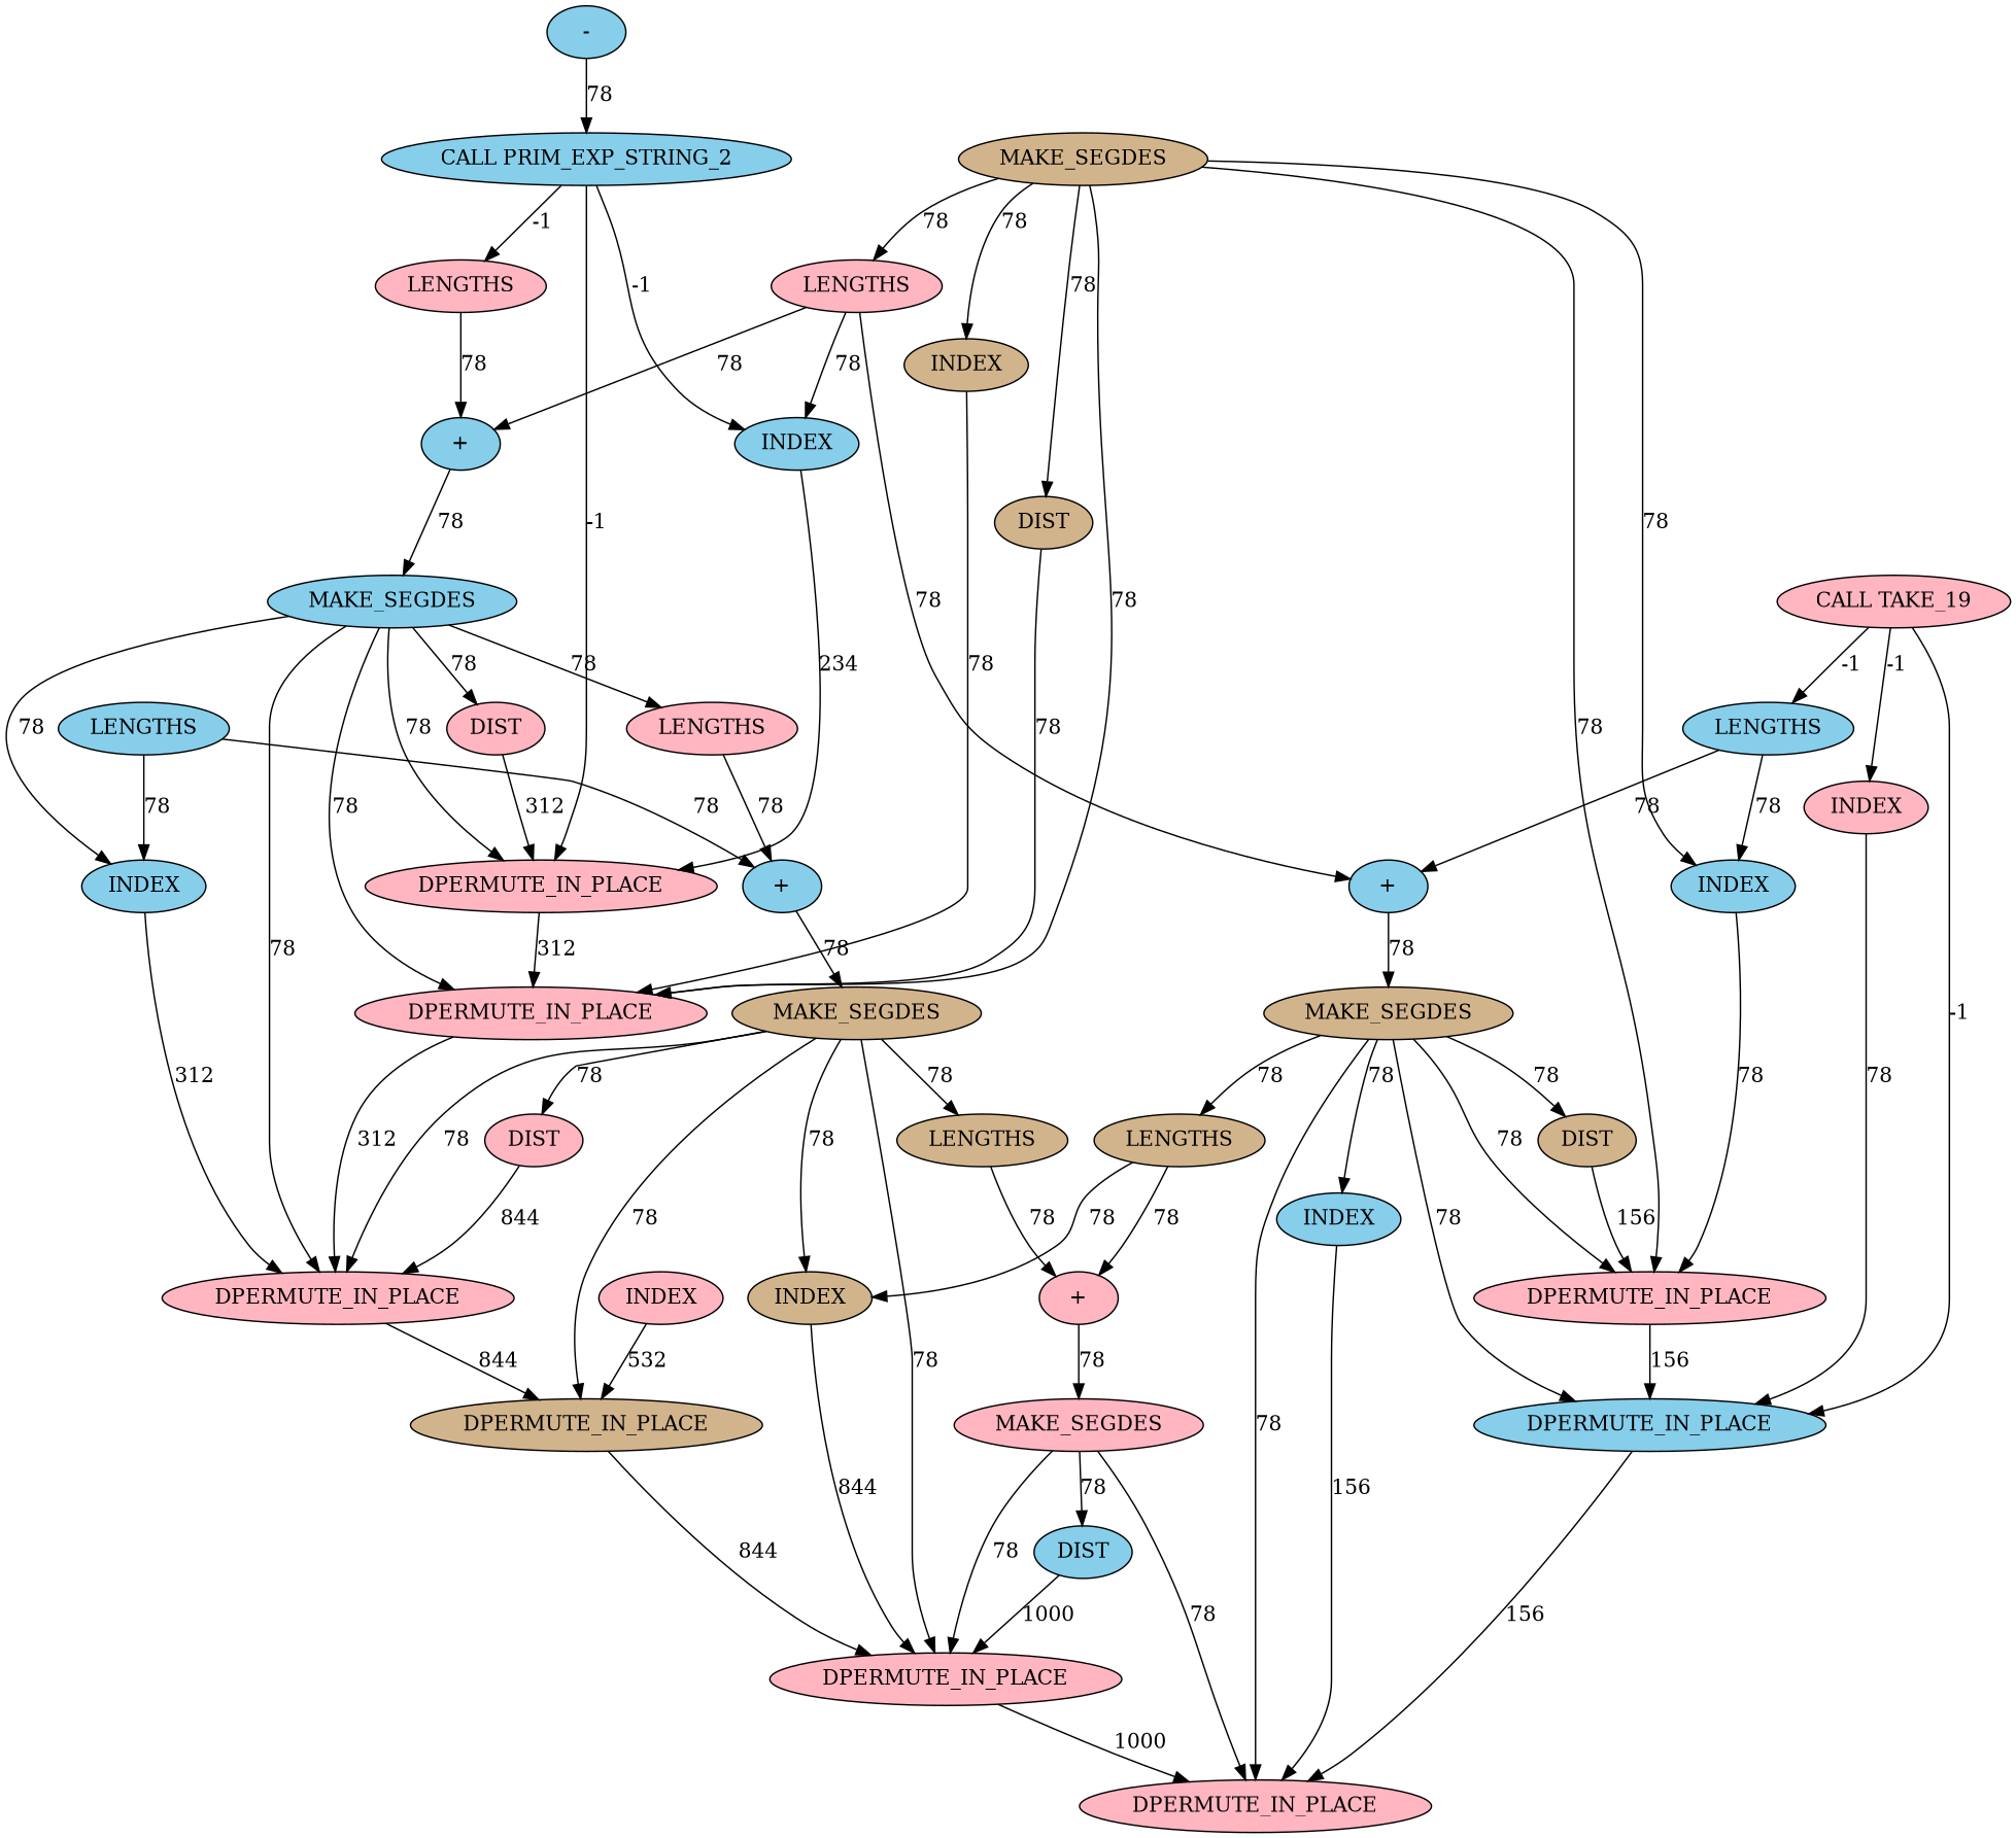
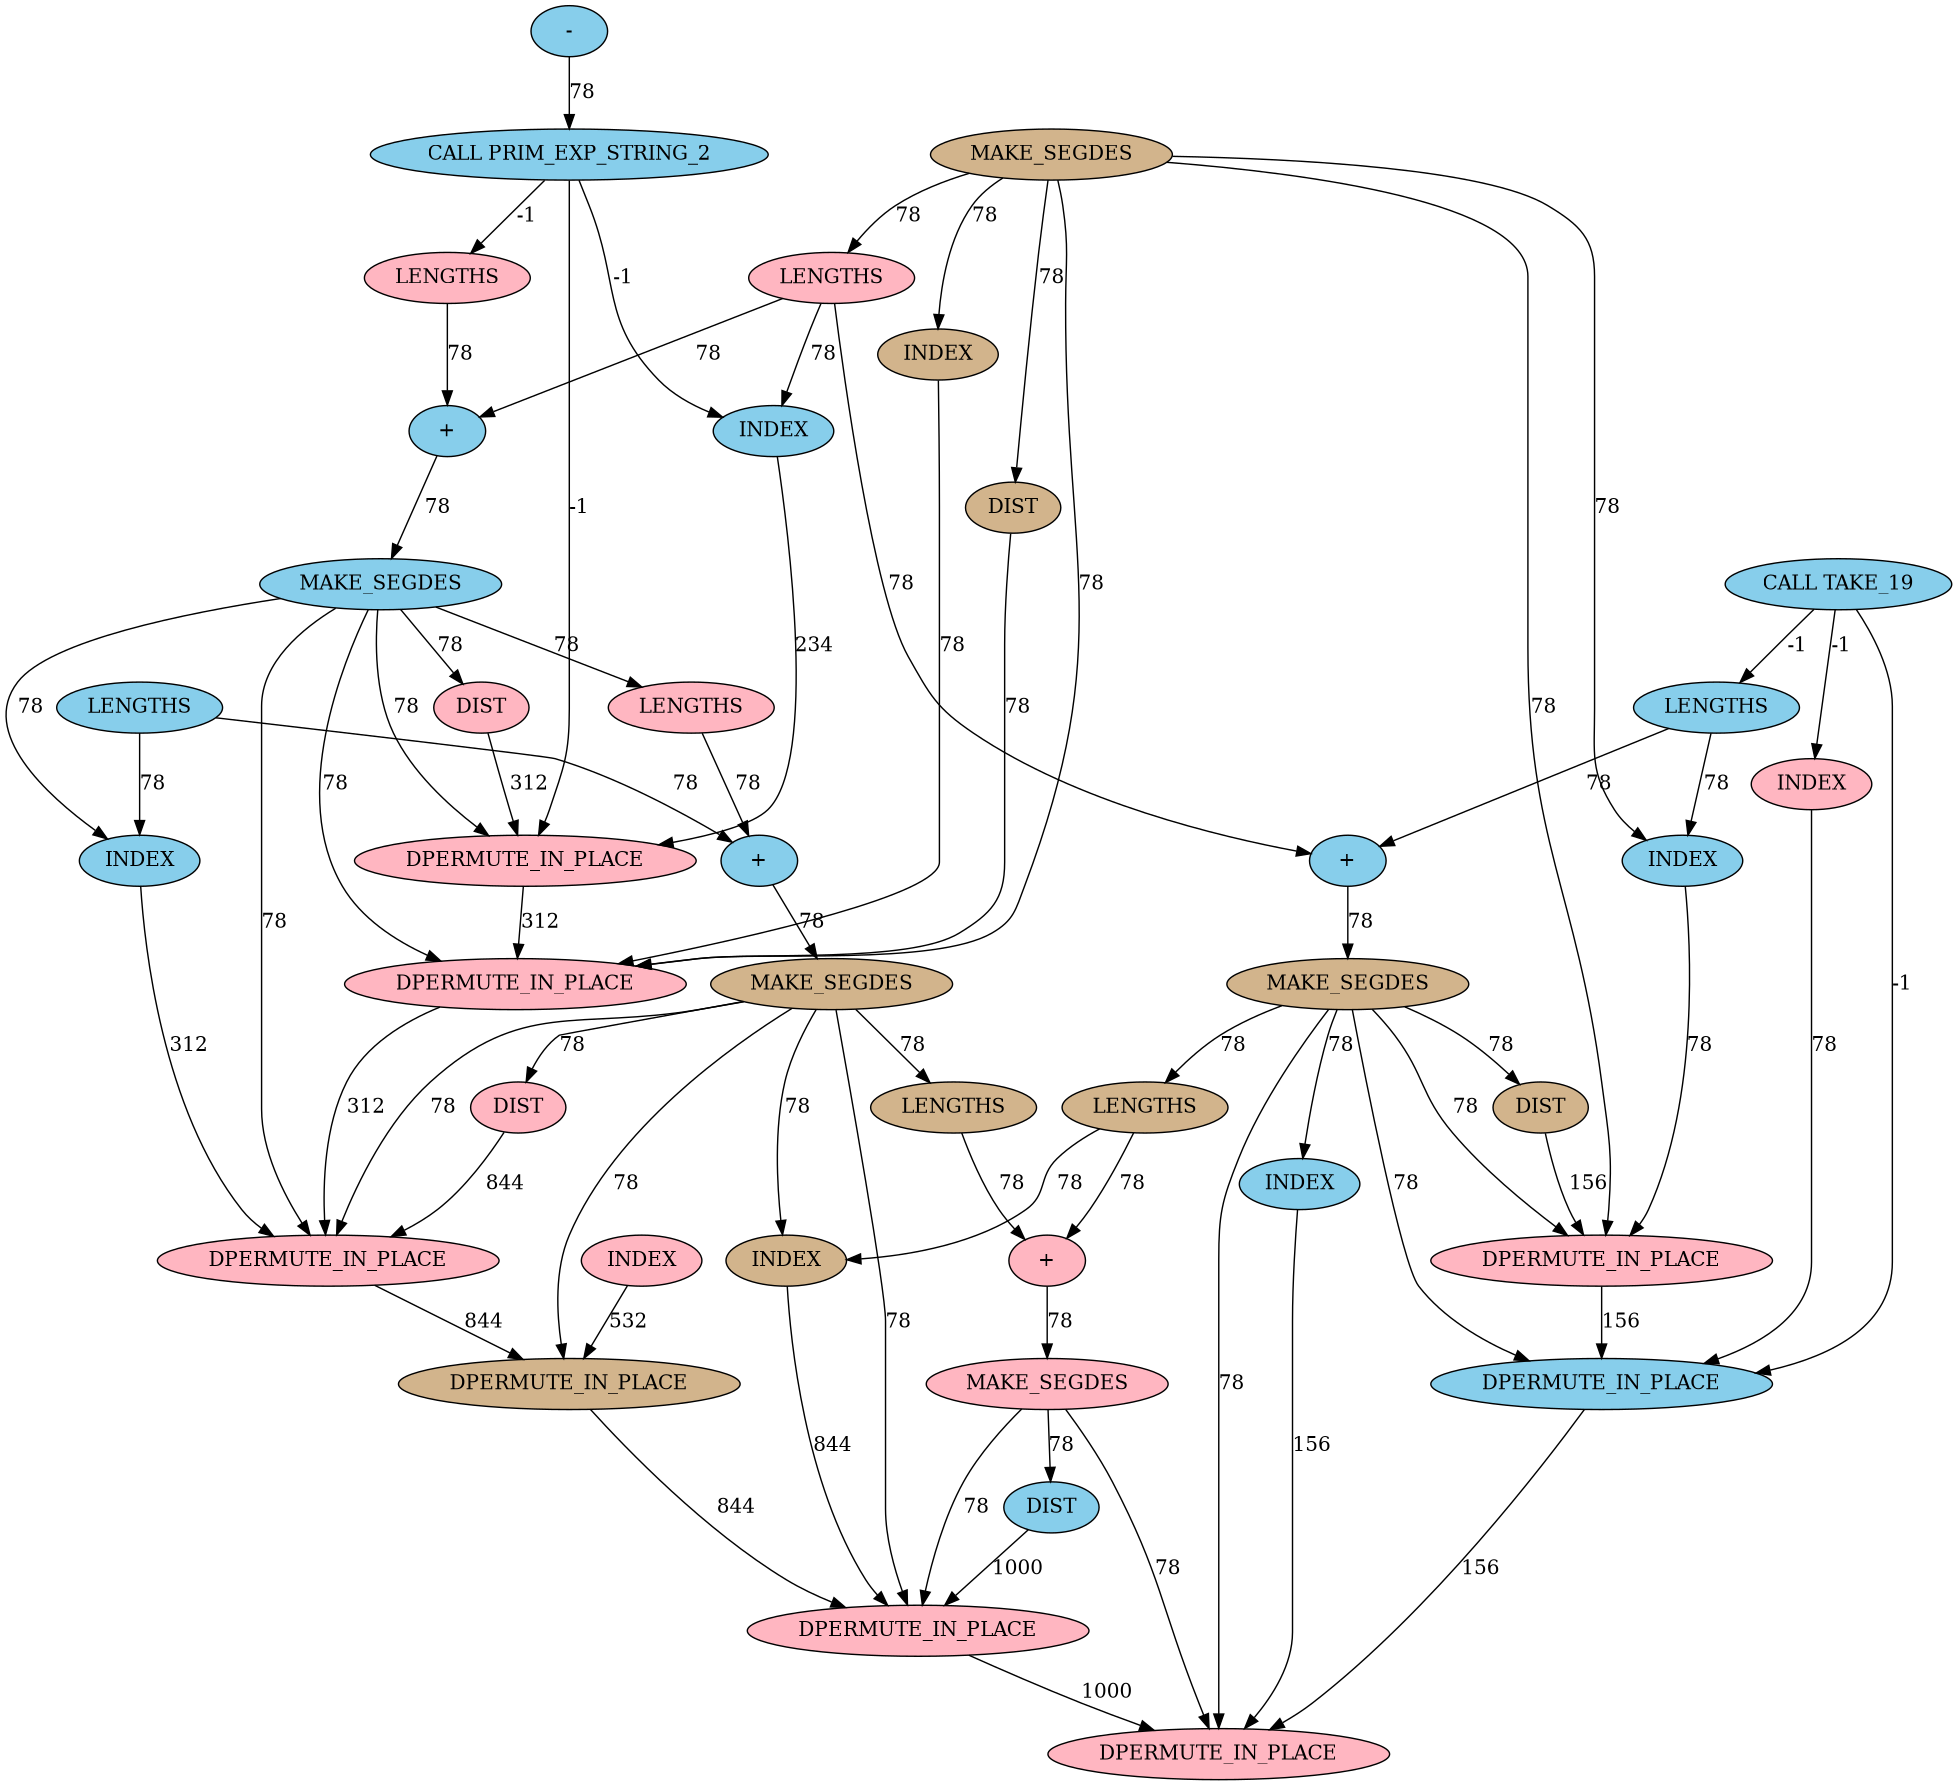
  digraph {
    node [cost=0 style=filled fillcolor=lightpink]
    edge [cost=78]
    n1 [cost=2380 label=DIST]
    n2 [cost=55838 label=DPERMUTE_IN_PLACE]
    n3 [cost=2469 label=MAKE_SEGDES fillcolor=tan]
    n4 [cost=44111 label=INDEX fillcolor=tan]
    n5 [cost=45100 label=INDEX fillcolor=skyblue]
    n6 [cost=2558 label=DIST fillcolor=tan]
    n7 [cost=3392 label=DPERMUTE_IN_PLACE]
    n8 [cost=15198 label=DPERMUTE_IN_PLACE]
    n9 [cost=2169 label=LENGTHS]
    n10 [cost=2664 label=LENGTHS fillcolor=skyblue]
    n11 [cost=2978 label="+" fillcolor=skyblue]
    n12 [cost=47554 label=INDEX fillcolor=skyblue]
    n13 [cost=9328 label=DPERMUTE_IN_PLACE]
    n14 [label="CALL PRIM_EXP_STRING_2" fillcolor=skyblue]
    n15 [cost=2427 label=LENGTHS]
    n16 [cost=42438 label=INDEX]
    n17 [cost=6618 label=DPERMUTE_IN_PLACE fillcolor=tan]
    n18 [cost=42782 label=INDEX fillcolor=skyblue]
    n19 [cost=4668 label=DPERMUTE_IN_PLACE]
    n20 [cost=20117 label=DPERMUTE_IN_PLACE]
    n21 [cost=43246 label=INDEX fillcolor=tan]
    n22 [cost=2549 label="+" fillcolor=skyblue]
    n23 [cost=2756 label=MAKE_SEGDES fillcolor=tan]
    n24 [cost=2471 label=LENGTHS fillcolor=tan]
    n25 [cost=2934 label="+"]
    n26 [cost=2515 label="-" fillcolor=skyblue]
-   n27 [label="CALL TAKE_19"]
+   n27 [label="CALL TAKE_19" fillcolor=skyblue]
    n28 [cost=4667 label=DPERMUTE_IN_PLACE fillcolor=skyblue]
    n29 [cost=46951 label=INDEX]
    n30 [cost=2258 label="+" fillcolor=skyblue]
    n31 [cost=46516 label=INDEX fillcolor=skyblue]
    n32 [cost=2301 label=MAKE_SEGDES fillcolor=skyblue]
    n33 [cost=2387 label=LENGTHS fillcolor=skyblue]
    n34 [cost=2457 label=MAKE_SEGDES fillcolor=tan]
    n35 [cost=2638 label=DIST fillcolor=tan]
    n36 [cost=4447 label=MAKE_SEGDES]
    n37 [cost=2722 label=DIST]
    n38 [cost=2594 label=LENGTHS]
    n39 [cost=2419 label=LENGTHS fillcolor=tan]
    n40 [cost=2628 label=DIST fillcolor=skyblue]
    n1 -> n2 [cost=844 label=844]
    n2 -> n17 [cost=844 label=844]
    n3 -> n4 [label=78]
    n3 -> n5 [label=78]
    n3 -> n6 [label=78]
    n3 -> n7 [label=78]
    n3 -> n8 [label=78]
    n3 -> n9 [label=78]
    n4 -> n7 [label=78]
    n5 -> n8 [label=78]
    n6 -> n7 [label=78]
    n7 -> n2 [cost=312 label=312]
    n8 -> n28 [cost=156 label=156]
    n9 -> n11 [label=78]
    n9 -> n12 [label=78]
    n9 -> n30 [label=78]
    n10 -> n5 [label=78]
    n10 -> n11 [label=78]
    n11 -> n34 [label=78]
    n12 -> n13 [cost=234 label=234]
    n13 -> n7 [cost=312 label=312]
    n14 -> n12 [cost=-1 label=-1]
    n14 -> n13 [cost=-1 label=-1]
    n14 -> n15 [cost=-1 label=-1]
    n15 -> n30 [label=78]
    n16 -> n17 [cost=532 label=532]
    n17 -> n20 [cost=844 label=844]
    n18 -> n19 [cost=156 label=156]
    n20 -> n19 [cost=1000 label=1000]
    n21 -> n20 [cost=844 label=844]
    n22 -> n23 [label=78]
    n23 -> n1 [label=78]
    n23 -> n2 [label=78]
    n23 -> n17 [label=78]
    n23 -> n20 [label=78]
    n23 -> n21 [label=78]
    n23 -> n39 [label=78]
    n24 -> n21 [label=78]
    n24 -> n25 [label=78]
    n25 -> n36 [label=78]
    n26 -> n14 [label=78]
    n27 -> n10 [cost=-1 label=-1]
    n27 -> n28 [cost=-1 label=-1]
    n27 -> n29 [cost=-1 label=-1]
    n28 -> n19 [cost=156 label=156]
    n29 -> n28 [label=78]
    n30 -> n32 [label=78]
    n31 -> n2 [cost=312 label=312]
    n32 -> n2 [label=78]
    n32 -> n7 [label=78]
    n32 -> n13 [label=78]
    n32 -> n31 [label=78]
    n32 -> n37 [label=78]
    n32 -> n38 [label=78]
    n33 -> n22 [label=78]
    n33 -> n31 [label=78]
    n34 -> n8 [label=78]
    n34 -> n18 [label=78]
    n34 -> n19 [label=78]
    n34 -> n24 [label=78]
    n34 -> n28 [label=78]
    n34 -> n35 [label=78]
    n35 -> n8 [cost=156 label=156]
    n36 -> n19 [label=78]
    n36 -> n20 [label=78]
    n36 -> n40 [label=78]
    n37 -> n13 [cost=312 label=312]
    n38 -> n22 [label=78]
    n39 -> n25 [label=78]
    n40 -> n20 [cost=1000 label=1000]
  }
